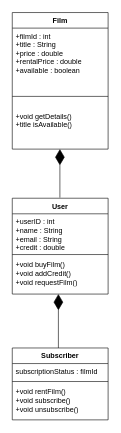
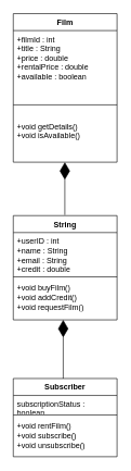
  <mxCell id="0" />
  <mxCell id="1" parent="0" />
  <mxCell id="2" value="Film" style="swimlane;fontStyle=1;align=center;verticalAlign=top;childLayout=stackLayout;horizontal=1;startSize=26;horizontalStack=0;resizeParent=1;resizeParentMax=0;resizeLast=0;collapsible=1;marginBottom=0;whiteSpace=wrap;html=1;" vertex="1" parent="1"><mxGeometry x="20" y="20" width="160" height="228" as="geometry" /></mxCell>
  <mxCell id="3" value="+filmId : int&lt;div&gt;+title : String&lt;/div&gt;&lt;div&gt;+price : double&amp;nbsp;&lt;/div&gt;&lt;div&gt;+rentalPrice : double&lt;/div&gt;&lt;div&gt;+available : boolean&lt;/div&gt;" style="text;strokeColor=none;fillColor=none;align=left;verticalAlign=top;spacingLeft=4;spacingRight=4;overflow=hidden;rotatable=0;points=[[0,0.5],[1,0.5]];portConstraint=eastwest;whiteSpace=wrap;html=1;" vertex="1" parent="2"><mxGeometry y="26" width="160" height="94" as="geometry" /></mxCell>
  <mxCell id="4" value="" style="line;strokeWidth=1;fillColor=none;align=left;verticalAlign=middle;spacingTop=-1;spacingLeft=3;spacingRight=3;rotatable=0;labelPosition=right;points=[];portConstraint=eastwest;strokeColor=inherit;" vertex="1" parent="2"><mxGeometry y="120" width="160" height="40" as="geometry" /></mxCell>
- <mxCell id="5" value="+void getDetails()&lt;div&gt;+title isAvailable()&lt;/div&gt;" style="text;strokeColor=none;fillColor=none;align=left;verticalAlign=top;spacingLeft=4;spacingRight=4;overflow=hidden;rotatable=0;points=[[0,0.5],[1,0.5]];portConstraint=eastwest;whiteSpace=wrap;html=1;" vertex="1" parent="2"><mxGeometry y="160" width="160" height="68" as="geometry" /></mxCell>
+ <mxCell id="5" value="+void getDetails()&lt;div&gt;+void isAvailable()&lt;/div&gt;" style="text;strokeColor=none;fillColor=none;align=left;verticalAlign=top;spacingLeft=4;spacingRight=4;overflow=hidden;rotatable=0;points=[[0,0.5],[1,0.5]];portConstraint=eastwest;whiteSpace=wrap;html=1;" vertex="1" parent="2"><mxGeometry y="160" width="160" height="68" as="geometry" /></mxCell>
  <mxCell id="6" value="" style="endArrow=diamondThin;endFill=1;endSize=24;html=1;rounded=0;entryX=0.55;entryY=1.015;entryDx=0;entryDy=0;entryPerimeter=0;" edge="1" parent="1"><mxGeometry width="160" relative="1" as="geometry"><mxPoint x="99.5" y="328.98" as="sourcePoint" /><mxPoint x="99.5" y="248" as="targetPoint" /></mxGeometry></mxCell>
- <mxCell id="7" value="User" style="swimlane;fontStyle=1;align=center;verticalAlign=top;childLayout=stackLayout;horizontal=1;startSize=26;horizontalStack=0;resizeParent=1;resizeParentMax=0;resizeLast=0;collapsible=1;marginBottom=0;whiteSpace=wrap;html=1;" vertex="1" parent="1"><mxGeometry x="20" y="330" width="160" height="160" as="geometry" /></mxCell>
+ <mxCell id="7" value="String" style="swimlane;fontStyle=1;align=center;verticalAlign=top;childLayout=stackLayout;horizontal=1;startSize=26;horizontalStack=0;resizeParent=1;resizeParentMax=0;resizeLast=0;collapsible=1;marginBottom=0;whiteSpace=wrap;html=1;" vertex="1" parent="1"><mxGeometry x="20" y="330" width="160" height="160" as="geometry" /></mxCell>
  <mxCell id="8" value="+userID : int&lt;div&gt;+name : String&lt;/div&gt;&lt;div&gt;+email : String&lt;/div&gt;&lt;div&gt;+credit : double&lt;/div&gt;" style="text;strokeColor=none;fillColor=none;align=left;verticalAlign=top;spacingLeft=4;spacingRight=4;overflow=hidden;rotatable=0;points=[[0,0.5],[1,0.5]];portConstraint=eastwest;whiteSpace=wrap;html=1;" vertex="1" parent="7"><mxGeometry y="26" width="160" height="64" as="geometry" /></mxCell>
  <mxCell id="9" value="" style="line;strokeWidth=1;fillColor=none;align=left;verticalAlign=middle;spacingTop=-1;spacingLeft=3;spacingRight=3;rotatable=0;labelPosition=right;points=[];portConstraint=eastwest;strokeColor=inherit;" vertex="1" parent="7"><mxGeometry y="90" width="160" height="8" as="geometry" /></mxCell>
  <mxCell id="10" value="+void buyFilm()&lt;div&gt;+void addCredit()&lt;/div&gt;&lt;div&gt;+void requestFilm()&lt;/div&gt;" style="text;strokeColor=none;fillColor=none;align=left;verticalAlign=top;spacingLeft=4;spacingRight=4;overflow=hidden;rotatable=0;points=[[0,0.5],[1,0.5]];portConstraint=eastwest;whiteSpace=wrap;html=1;" vertex="1" parent="7"><mxGeometry y="98" width="160" height="62" as="geometry" /></mxCell>
  <mxCell id="11" value="" style="endArrow=diamondThin;endFill=1;endSize=24;html=1;rounded=0;entryX=0.481;entryY=1;entryDx=0;entryDy=0;entryPerimeter=0;" edge="1" parent="1" target="10"><mxGeometry width="160" relative="1" as="geometry"><mxPoint x="97" y="580" as="sourcePoint" /><mxPoint x="100" y="500" as="targetPoint" /><Array as="points"><mxPoint x="97" y="530" /></Array></mxGeometry></mxCell>
  <mxCell id="12" value="Subscriber" style="swimlane;fontStyle=1;align=center;verticalAlign=top;childLayout=stackLayout;horizontal=1;startSize=26;horizontalStack=0;resizeParent=1;resizeParentMax=0;resizeLast=0;collapsible=1;marginBottom=0;whiteSpace=wrap;html=1;" vertex="1" parent="1"><mxGeometry x="20" y="580" width="160" height="120" as="geometry" /></mxCell>
- <mxCell id="13" value="subscriptionStatus : filmId" style="text;strokeColor=none;fillColor=none;align=left;verticalAlign=top;spacingLeft=4;spacingRight=4;overflow=hidden;rotatable=0;points=[[0,0.5],[1,0.5]];portConstraint=eastwest;whiteSpace=wrap;html=1;" vertex="1" parent="12"><mxGeometry y="26" width="160" height="26" as="geometry" /></mxCell>
+ <mxCell id="13" value="subscriptionStatus : boolean" style="text;strokeColor=none;fillColor=none;align=left;verticalAlign=top;spacingLeft=4;spacingRight=4;overflow=hidden;rotatable=0;points=[[0,0.5],[1,0.5]];portConstraint=eastwest;whiteSpace=wrap;html=1;" vertex="1" parent="12"><mxGeometry y="26" width="160" height="26" as="geometry" /></mxCell>
  <mxCell id="14" value="" style="line;strokeWidth=1;fillColor=none;align=left;verticalAlign=middle;spacingTop=-1;spacingLeft=3;spacingRight=3;rotatable=0;labelPosition=right;points=[];portConstraint=eastwest;strokeColor=inherit;" vertex="1" parent="12"><mxGeometry y="52" width="160" height="8" as="geometry" /></mxCell>
  <mxCell id="15" value="+void rentFilm()&lt;div&gt;+void subscribe()&lt;/div&gt;&lt;div&gt;+void unsubscribe()&lt;/div&gt;" style="text;strokeColor=none;fillColor=none;align=left;verticalAlign=top;spacingLeft=4;spacingRight=4;overflow=hidden;rotatable=0;points=[[0,0.5],[1,0.5]];portConstraint=eastwest;whiteSpace=wrap;html=1;" vertex="1" parent="12"><mxGeometry y="60" width="160" height="60" as="geometry" /></mxCell>
